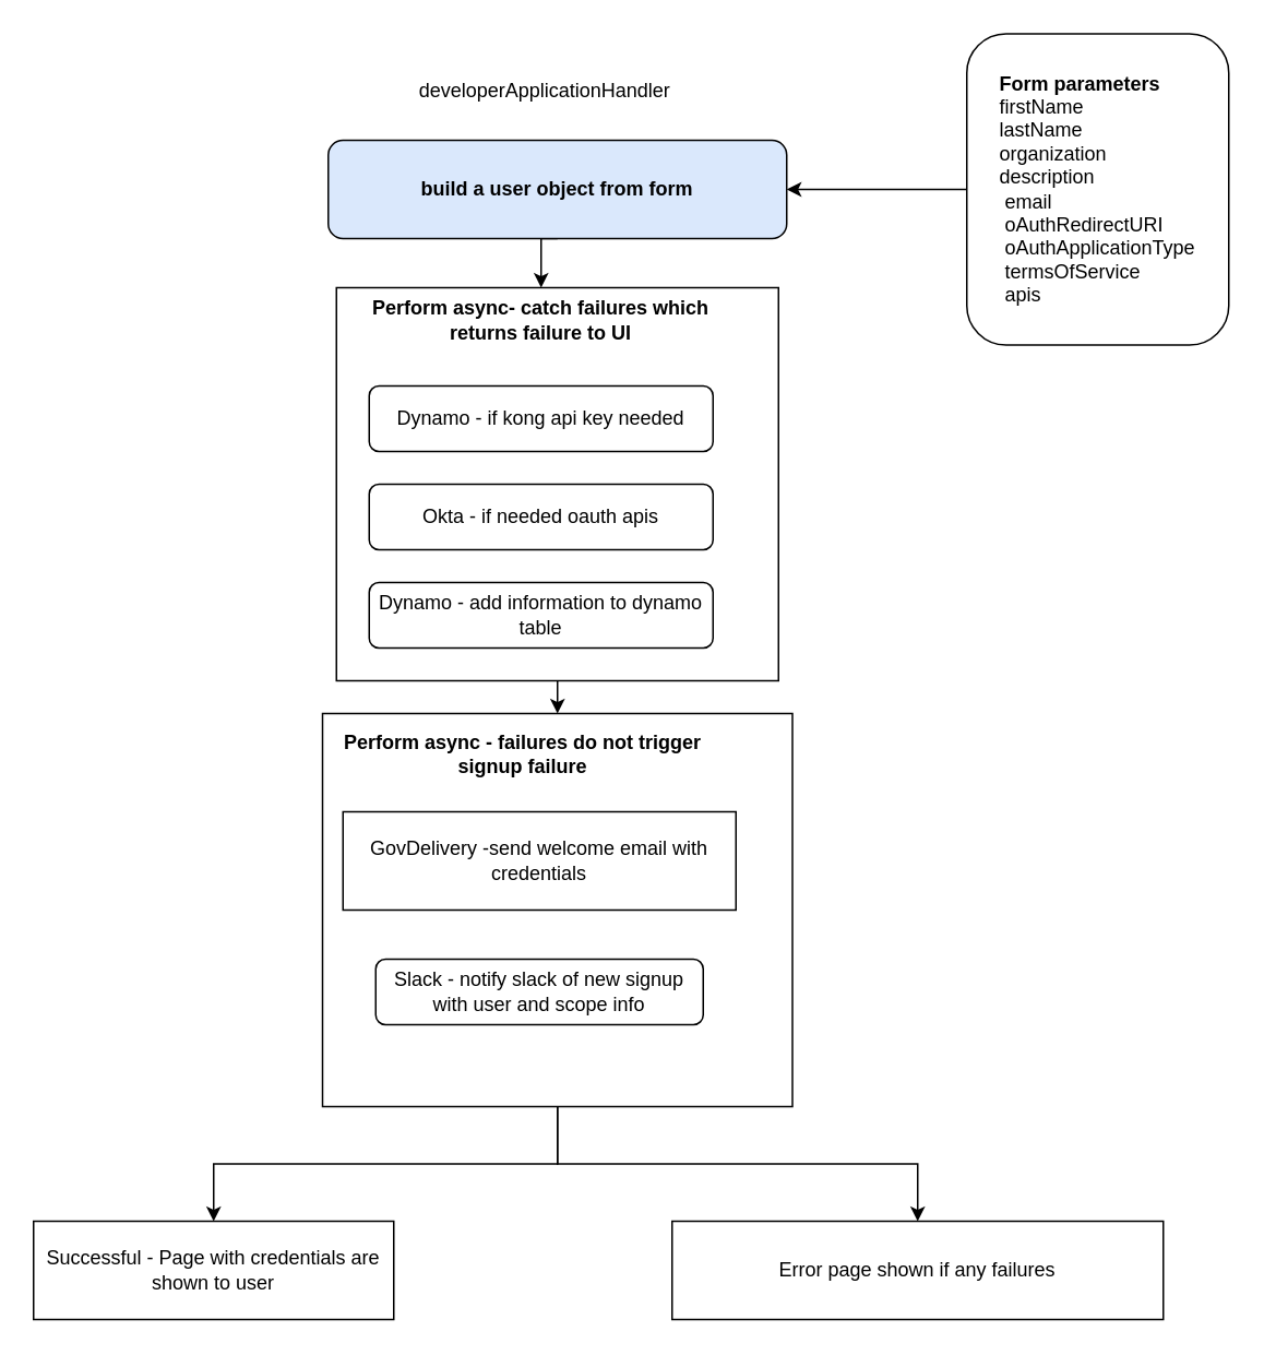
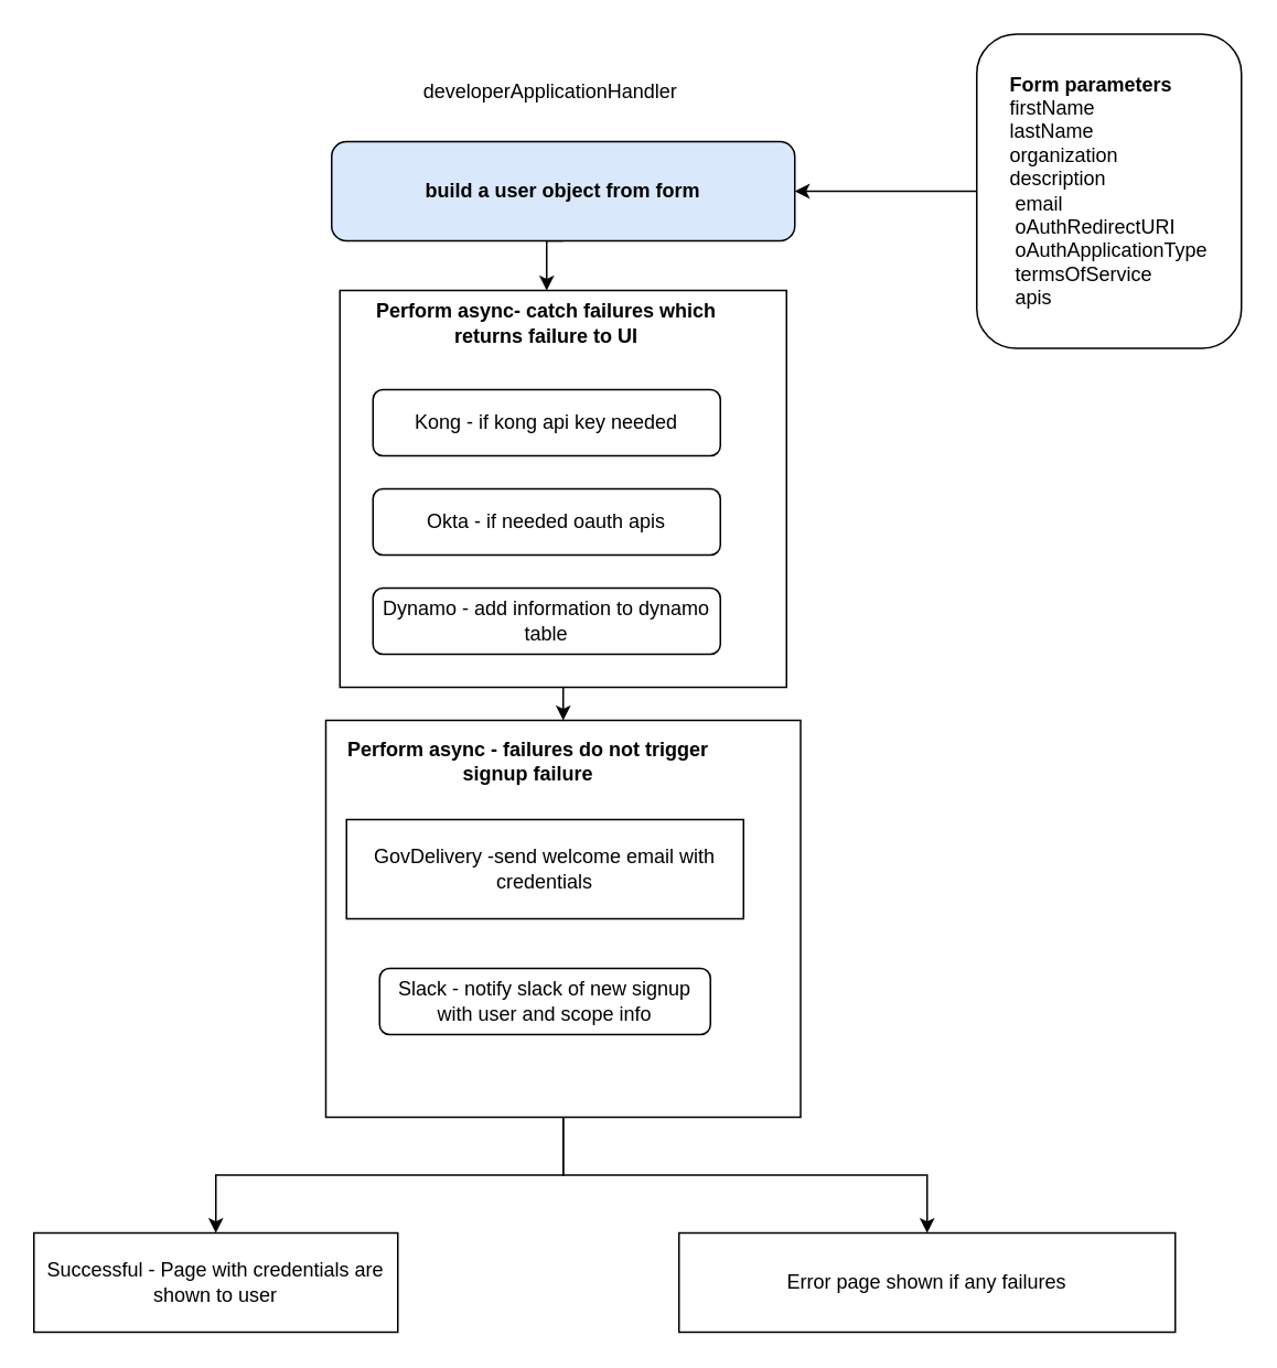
  <mxCell id="0" />
  <mxCell id="1" parent="0" />
  <mxCell id="2" style="edgeStyle=orthogonalEdgeStyle;rounded=0;orthogonalLoop=1;jettySize=auto;html=1;exitX=0.5;exitY=1;exitDx=0;exitDy=0;" edge="1" parent="1" source="4" target="19"><mxGeometry relative="1" as="geometry" /></mxCell>
  <mxCell id="3" style="edgeStyle=orthogonalEdgeStyle;rounded=0;orthogonalLoop=1;jettySize=auto;html=1;exitX=0.5;exitY=1;exitDx=0;exitDy=0;" edge="1" parent="1" source="4" target="20"><mxGeometry relative="1" as="geometry" /></mxCell>
  <mxCell id="4" value="" style="rounded=0;whiteSpace=wrap;html=1;" vertex="1" parent="1"><mxGeometry x="196.5" y="435" width="287" height="240" as="geometry" /></mxCell>
  <mxCell id="5" style="edgeStyle=orthogonalEdgeStyle;rounded=0;orthogonalLoop=1;jettySize=auto;html=1;exitX=0.5;exitY=1;exitDx=0;exitDy=0;entryX=0.5;entryY=0;entryDx=0;entryDy=0;" edge="1" parent="1" source="6" target="4"><mxGeometry relative="1" as="geometry" /></mxCell>
  <mxCell id="6" value="" style="rounded=0;whiteSpace=wrap;html=1;" vertex="1" parent="1"><mxGeometry x="205" y="175" width="270" height="240" as="geometry" /></mxCell>
  <mxCell id="7" value="developerApplicationHandler" style="text;html=1;strokeColor=none;fillColor=none;align=center;verticalAlign=middle;whiteSpace=wrap;rounded=0;" vertex="1" parent="1"><mxGeometry x="240" y="45" width="185" height="20" as="geometry" /></mxCell>
- <mxCell id="8" value="Dynamo - if kong api key needed" style="rounded=1;whiteSpace=wrap;html=1;" vertex="1" parent="1"><mxGeometry x="225" y="235" width="210" height="40" as="geometry" /></mxCell>
+ <mxCell id="8" value="Kong - if kong api key needed" style="rounded=1;whiteSpace=wrap;html=1;" vertex="1" parent="1"><mxGeometry x="225" y="235" width="210" height="40" as="geometry" /></mxCell>
  <mxCell id="9" value="GovDelivery -send welcome email with credentials" style="whiteSpace=wrap;html=1;rounded=0;" vertex="1" parent="1"><mxGeometry x="209" y="495" width="240" height="60" as="geometry" /></mxCell>
  <mxCell id="10" value="Slack - notify slack of new signup with user and scope info" style="rounded=1;whiteSpace=wrap;html=1;" vertex="1" parent="1"><mxGeometry x="229" y="585" width="200" height="40" as="geometry" /></mxCell>
  <mxCell id="11" value="Okta - if needed oauth apis" style="rounded=1;whiteSpace=wrap;html=1;" vertex="1" parent="1"><mxGeometry x="225" y="295" width="210" height="40" as="geometry" /></mxCell>
  <mxCell id="12" value="Dynamo - add information to dynamo table" style="rounded=1;whiteSpace=wrap;html=1;" vertex="1" parent="1"><mxGeometry x="225" y="355" width="210" height="40" as="geometry" /></mxCell>
  <mxCell id="13" style="edgeStyle=orthogonalEdgeStyle;rounded=0;orthogonalLoop=1;jettySize=auto;html=1;exitX=0.5;exitY=1;exitDx=0;exitDy=0;entryX=0.463;entryY=0;entryDx=0;entryDy=0;entryPerimeter=0;" edge="1" parent="1" source="14" target="6"><mxGeometry relative="1" as="geometry" /></mxCell>
  <mxCell id="14" value="&lt;b&gt;build a user object from form&lt;/b&gt;" style="rounded=1;whiteSpace=wrap;html=1;fillColor=#dae8fc;" vertex="1" parent="1"><mxGeometry x="200" y="85" width="280" height="60" as="geometry" /></mxCell>
  <mxCell id="15" value="&lt;b&gt;Perform async- catch failures which returns failure to UI&lt;/b&gt;" style="text;html=1;strokeColor=none;fillColor=none;align=center;verticalAlign=middle;whiteSpace=wrap;rounded=0;" vertex="1" parent="1"><mxGeometry x="225" y="185" width="210" height="20" as="geometry" /></mxCell>
  <mxCell id="16" style="edgeStyle=orthogonalEdgeStyle;rounded=0;orthogonalLoop=1;jettySize=auto;html=1;exitX=0;exitY=0.5;exitDx=0;exitDy=0;" edge="1" parent="1" source="17" target="14"><mxGeometry relative="1" as="geometry" /></mxCell>
  <mxCell id="17" value="&lt;div style=&quot;text-align: justify&quot;&gt;&lt;b&gt;Form parameters&amp;nbsp;&lt;/b&gt;&lt;/div&gt;&lt;div style=&quot;text-align: justify&quot;&gt;firstName&lt;/div&gt;&lt;div style=&quot;text-align: justify&quot;&gt;lastName&lt;/div&gt;&lt;div style=&quot;text-align: justify&quot;&gt;organization&lt;/div&gt;&lt;div style=&quot;text-align: justify&quot;&gt;description&lt;/div&gt;&lt;div style=&quot;text-align: justify&quot;&gt;&amp;nbsp;email&lt;/div&gt;&lt;div style=&quot;text-align: justify&quot;&gt;&amp;nbsp;oAuthRedirectURI&lt;/div&gt;&lt;div style=&quot;text-align: justify&quot;&gt;&amp;nbsp;oAuthApplicationType&lt;/div&gt;&lt;div style=&quot;text-align: justify&quot;&gt;&amp;nbsp;termsOfService&lt;/div&gt;&lt;div style=&quot;text-align: justify&quot;&gt;&amp;nbsp;apis&lt;/div&gt;" style="rounded=1;whiteSpace=wrap;html=1;align=center;" vertex="1" parent="1"><mxGeometry x="590" y="20" width="160" height="190" as="geometry" /></mxCell>
  <mxCell id="18" value="&lt;b&gt;Perform async - failures do not trigger signup failure&lt;/b&gt;" style="text;html=1;strokeColor=none;fillColor=none;align=center;verticalAlign=middle;whiteSpace=wrap;rounded=0;" vertex="1" parent="1"><mxGeometry x="199" y="445" width="240" height="30" as="geometry" /></mxCell>
  <mxCell id="19" value="Successful - Page with credentials are shown to user" style="rounded=0;whiteSpace=wrap;html=1;" vertex="1" parent="1"><mxGeometry x="20" y="745" width="220" height="60" as="geometry" /></mxCell>
  <mxCell id="20" value="Error page shown if any failures" style="rounded=0;whiteSpace=wrap;html=1;" vertex="1" parent="1"><mxGeometry x="410" y="745" width="300" height="60" as="geometry" /></mxCell>
